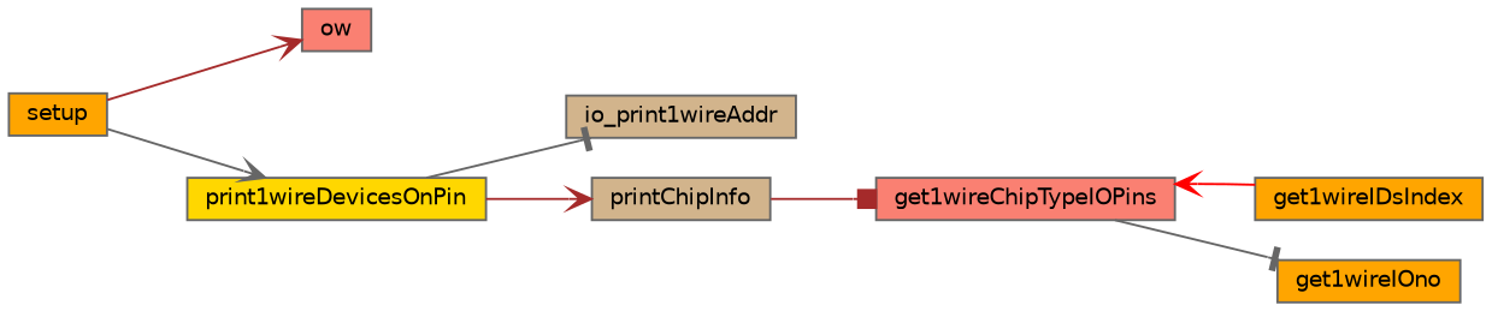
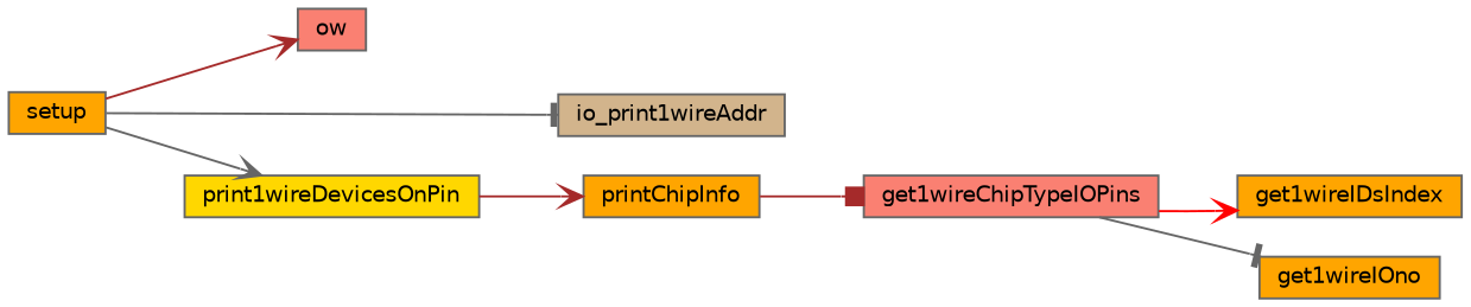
  digraph {
    rankdir=LR
    node [color=grey40 fillcolor=orange fontname=Helvetica fontsize=10 shape=box style=filled]
    edge [arrowhead=vee color=brown fontname=Helvetica fontsize=10 labelfontname=Helvetica labelfontsize=10 style=solid]
    n1 [color=gray40 fontcolor=black height=0.2 label=setup width=0.4]
    n2 [fillcolor=salmon height=0.2 label=ow width=0.4]
    n3 [fillcolor=gold height=0.2 label=print1wireDevicesOnPin width=0.4]
    n4 [fillcolor=tan height=0.2 label=io_print1wireAddr width=0.4]
-   n5 [fillcolor=tan height=0.2 label=printChipInfo width=0.4]
+   n5 [height=0.2 label=printChipInfo width=0.4]
    n6 [fillcolor=salmon height=0.2 label=get1wireChipTypeIOPins width=0.4]
    n7 [height=0.2 label=get1wireIDsIndex width=0.4]
    n8 [height=0.2 label=get1wireIOno width=0.4]
    n1 -> n2
    n1 -> n3 [color=gray40]
-   n3 -> n4 [arrowhead=tee color=gray40]
+   n1 -> n4 [arrowhead=tee color=gray40]
    n3 -> n5
    n5 -> n6 [arrowhead=box]
-   n7 -> n6 [color=red]
+   n6 -> n7 [color=red]
    n6 -> n8 [arrowhead=tee color=gray40]
  }
